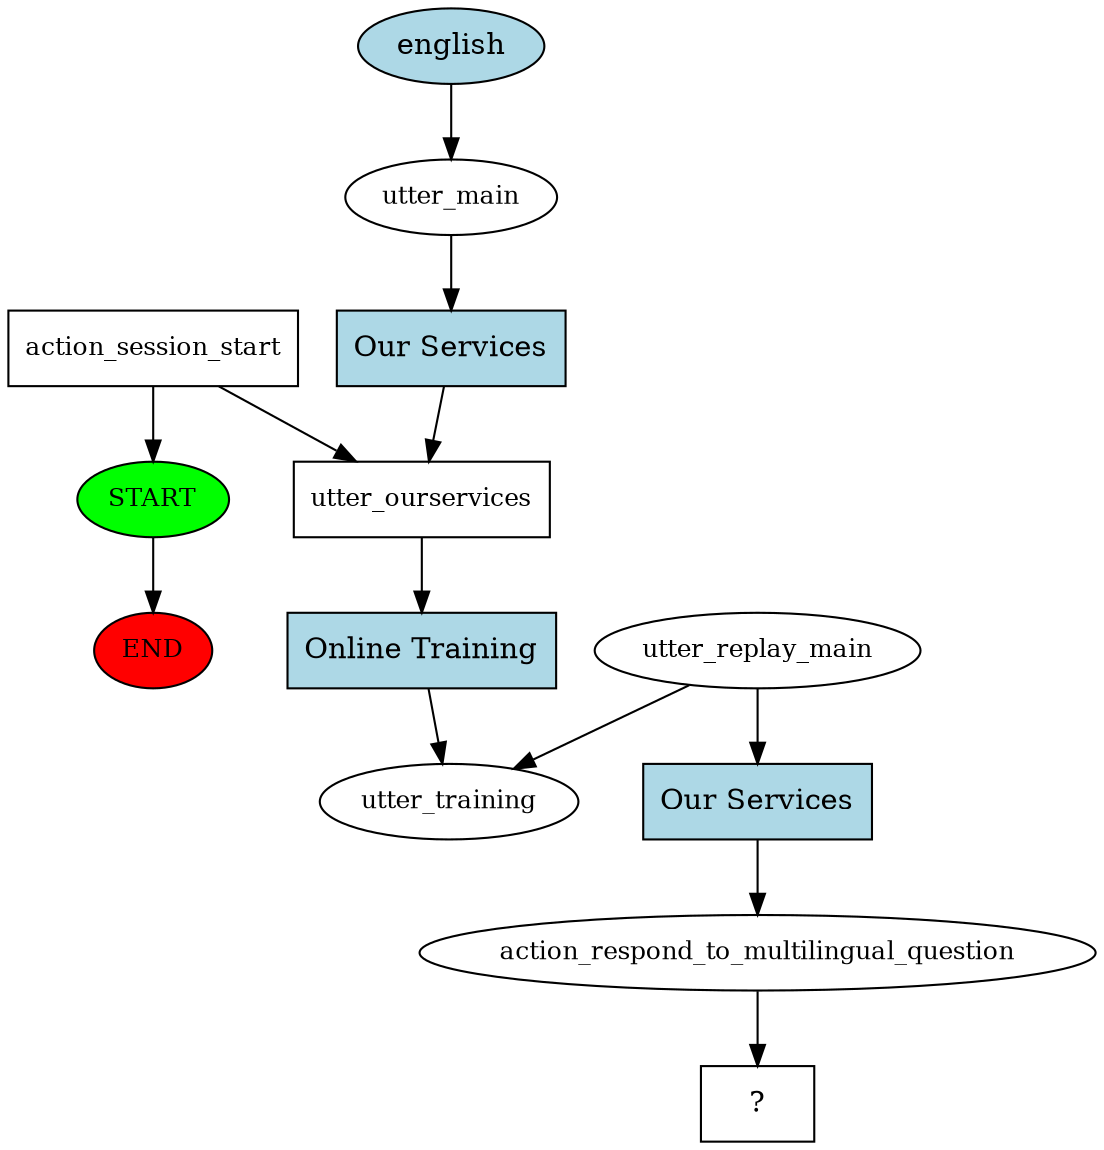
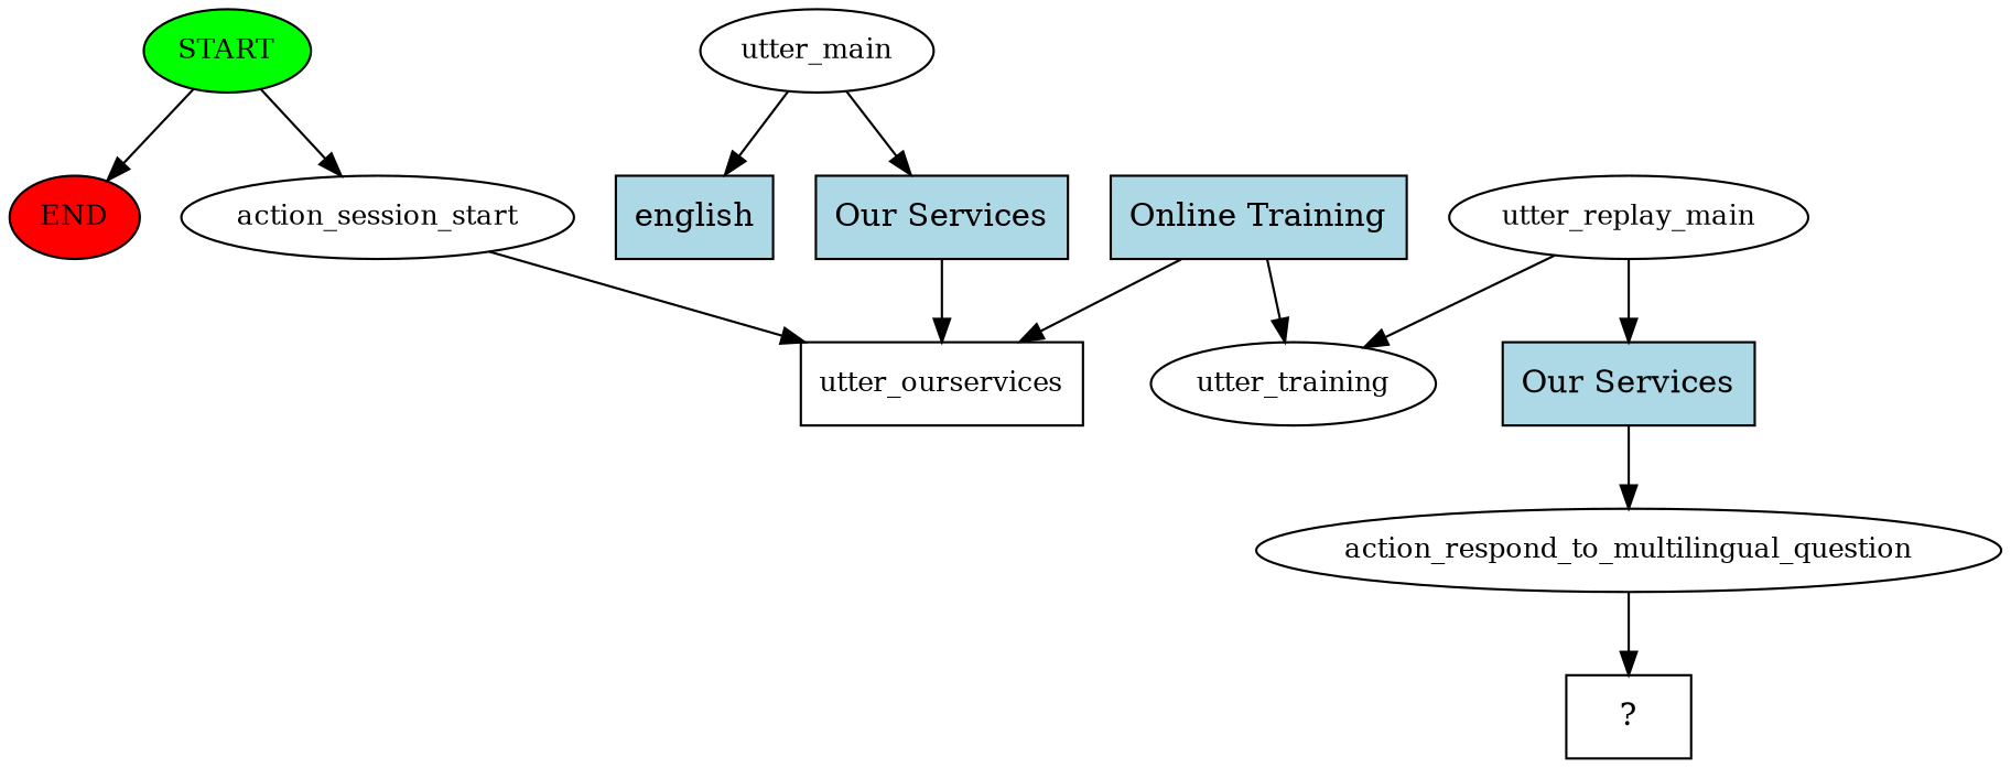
  digraph {
    node [fontsize=12]
    n1 [fillcolor=green label=START style=filled]
    n2 [fillcolor=red label=END style=filled]
-   n3 [label=action_session_start shape=box]
+   n3 [label=action_session_start]
    n4 [label=utter_ourservices shape=box]
-   n5 [fillcolor=lightblue label=english shape=ellipse style=filled fontsize=""]
+   n5 [fillcolor=lightblue label=english shape=rect style=filled fontsize=""]
    n6 [label=utter_main]
    n7 [fillcolor=lightblue label="Our Services" shape=rect style=filled fontsize=""]
    n8 [fillcolor=lightblue label="Online Training" shape=rect style=filled fontsize=""]
    n9 [label=utter_training]
    n10 [label=utter_replay_main]
    n11 [fillcolor=lightblue label="Our Services" shape=rect style=filled fontsize=""]
    n12 [label=action_respond_to_multilingual_question]
    n13 [label="  ?  " shape=rect fontsize=""]
    n1 -> n2
-   n3 -> n1
+   n1 -> n3
    n3 -> n4
-   n4 -> n8
-   n5 -> n6
+   n8 -> n4
+   n6 -> n5
    n6 -> n7
    n7 -> n4
    n8 -> n9
    n10 -> n9
    n10 -> n11
    n11 -> n12
    n12 -> n13
  }
